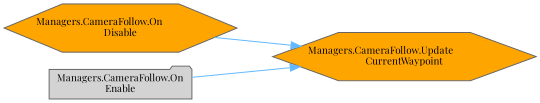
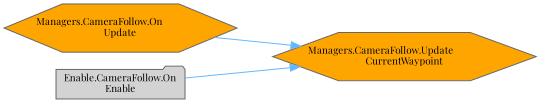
  digraph {
    fontname="Playfair Display"
    rankdir=RL
    node [color=grey40 fillcolor=orange fontname="Playfair Display" fontsize=10 shape=hexagon style=filled]
    edge [color=steelblue1 dir=back fontname="Playfair Display" fontsize=10 labelfontname=Helvetica labelfontsize=10 style=solid]
    n1 [height=0.2 label="Managers.CameraFollow.Update\lCurrentWaypoint" width=0.4]
-   n2 [height=0.2 label="Managers.CameraFollow.On\lDisable" width=0.4]
-   n3 [fillcolor=lightgrey height=0.2 label="Managers.CameraFollow.On\lEnable" shape=folder width=0.4]
+   n2 [height=0.2 label="Managers.CameraFollow.On\lUpdate" width=0.4]
+   n3 [fillcolor=lightgrey height=0.2 label="Enable.CameraFollow.On\lEnable" shape=folder width=0.4]
    n1 -> n2
    n1 -> n3
  }
